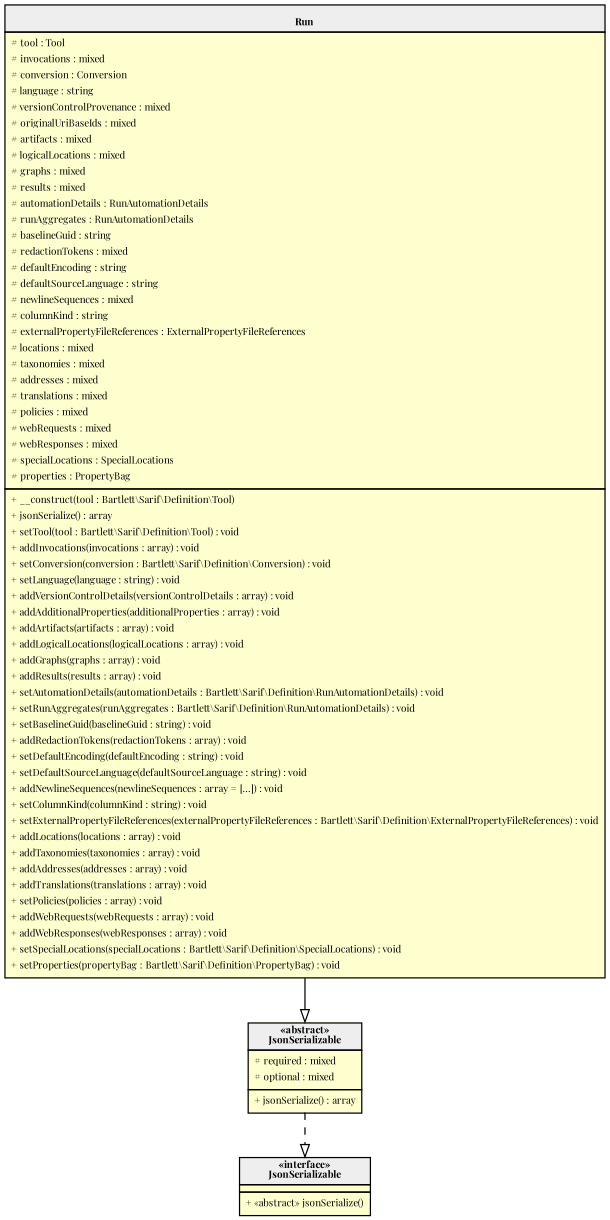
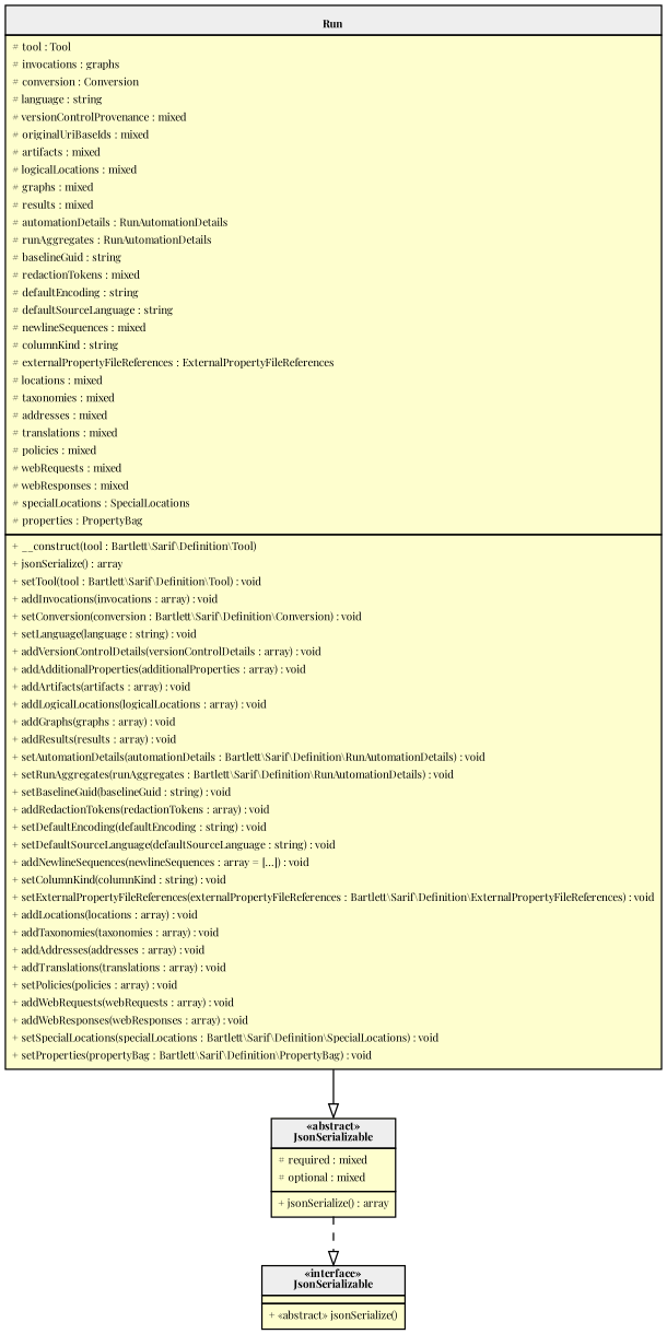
  digraph {
    rankdir=TB
    fontname="Playfair Display"
    node [fillcolor="#FEFECE" fontname="Playfair Display" fontsize=8 margin=0 shape=none style=filled]
    edge [arrowhead=empty fontname="Playfair Display" fontsize=8]
    n1 [label=< <table cellspacing="0" border="0" cellborder="1">     <tr><td bgcolor="#eeeeee"><b>«abstract»<br/>JsonSerializable</b></td></tr>     <tr><td><table border="0" cellspacing="0" cellpadding="2">     <tr><td align="left"># required : mixed</td></tr>     <tr><td align="left"># optional : mixed</td></tr> </table></td></tr>     <tr><td><table border="0" cellspacing="0" cellpadding="2">     <tr><td align="left">+ jsonSerialize() : array</td></tr> </table></td></tr> </table>>]
-   n2 [label=< <table cellspacing="0" border="0" cellborder="1">     <tr><td bgcolor="#eeeeee"><b><br/>Run</b></td></tr>     <tr><td><table border="0" cellspacing="0" cellpadding="2">     <tr><td align="left"># tool : Tool</td></tr>     <tr><td align="left"># invocations : mixed</td></tr>     <tr><td align="left"># conversion : Conversion</td></tr>     <tr><td align="left"># language : string</td></tr>     <tr><td align="left"># versionControlProvenance : mixed</td></tr>     <tr><td align="left"># originalUriBaseIds : mixed</td></tr>     <tr><td align="left"># artifacts : mixed</td></tr>     <tr><td align="left"># logicalLocations : mixed</td></tr>     <tr><td align="left"># graphs : mixed</td></tr>     <tr><td align="left"># results : mixed</td></tr>     <tr><td align="left"># automationDetails : RunAutomationDetails</td></tr>     <tr><td align="left"># runAggregates : RunAutomationDetails</td></tr>     <tr><td align="left"># baselineGuid : string</td></tr>     <tr><td align="left"># redactionTokens : mixed</td></tr>     <tr><td align="left"># defaultEncoding : string</td></tr>     <tr><td align="left"># defaultSourceLanguage : string</td></tr>     <tr><td align="left"># newlineSequences : mixed</td></tr>     <tr><td align="left"># columnKind : string</td></tr>     <tr><td align="left"># externalPropertyFileReferences : ExternalPropertyFileReferences</td></tr>     <tr><td align="left"># locations : mixed</td></tr>     <tr><td align="left"># taxonomies : mixed</td></tr>     <tr><td align="left"># addresses : mixed</td></tr>     <tr><td align="left"># translations : mixed</td></tr>     <tr><td align="left"># policies : mixed</td></tr>     <tr><td align="left"># webRequests : mixed</td></tr>     <tr><td align="left"># webResponses : mixed</td></tr>     <tr><td align="left"># specialLocations : SpecialLocations</td></tr>     <tr><td align="left"># properties : PropertyBag</td></tr> </table></td></tr>     <tr><td><table border="0" cellspacing="0" cellpadding="2">     <tr><td align="left">+ __construct(tool : Bartlett\\Sarif\\Definition\\Tool)</td></tr>     <tr><td align="left">+ jsonSerialize() : array</td></tr>     <tr><td align="left">+ setTool(tool : Bartlett\\Sarif\\Definition\\Tool) : void</td></tr>     <tr><td align="left">+ addInvocations(invocations : array) : void</td></tr>     <tr><td align="left">+ setConversion(conversion : Bartlett\\Sarif\\Definition\\Conversion) : void</td></tr>     <tr><td align="left">+ setLanguage(language : string) : void</td></tr>     <tr><td align="left">+ addVersionControlDetails(versionControlDetails : array) : void</td></tr>     <tr><td align="left">+ addAdditionalProperties(additionalProperties : array) : void</td></tr>     <tr><td align="left">+ addArtifacts(artifacts : array) : void</td></tr>     <tr><td align="left">+ addLogicalLocations(logicalLocations : array) : void</td></tr>     <tr><td align="left">+ addGraphs(graphs : array) : void</td></tr>     <tr><td align="left">+ addResults(results : array) : void</td></tr>     <tr><td align="left">+ setAutomationDetails(automationDetails : Bartlett\\Sarif\\Definition\\RunAutomationDetails) : void</td></tr>     <tr><td align="left">+ setRunAggregates(runAggregates : Bartlett\\Sarif\\Definition\\RunAutomationDetails) : void</td></tr>     <tr><td align="left">+ setBaselineGuid(baselineGuid : string) : void</td></tr>     <tr><td align="left">+ addRedactionTokens(redactionTokens : array) : void</td></tr>     <tr><td align="left">+ setDefaultEncoding(defaultEncoding : string) : void</td></tr>     <tr><td align="left">+ setDefaultSourceLanguage(defaultSourceLanguage : string) : void</td></tr>     <tr><td align="left">+ addNewlineSequences(newlineSequences : array = […]) : void</td></tr>     <tr><td align="left">+ setColumnKind(columnKind : string) : void</td></tr>     <tr><td align="left">+ setExternalPropertyFileReferences(externalPropertyFileReferences : Bartlett\\Sarif\\Definition\\ExternalPropertyFileReferences) : void</td></tr>     <tr><td align="left">+ addLocations(locations : array) : void</td></tr>     <tr><td align="left">+ addTaxonomies(taxonomies : array) : void</td></tr>     <tr><td align="left">+ addAddresses(addresses : array) : void</td></tr>     <tr><td align="left">+ addTranslations(translations : array) : void</td></tr>     <tr><td align="left">+ setPolicies(policies : array) : void</td></tr>     <tr><td align="left">+ addWebRequests(webRequests : array) : void</td></tr>     <tr><td align="left">+ addWebResponses(webResponses : array) : void</td></tr>     <tr><td align="left">+ setSpecialLocations(specialLocations : Bartlett\\Sarif\\Definition\\SpecialLocations) : void</td></tr>     <tr><td align="left">+ setProperties(propertyBag : Bartlett\\Sarif\\Definition\\PropertyBag) : void</td></tr> </table></td></tr> </table>>]
+   n2 [label=< <table cellspacing="0" border="0" cellborder="1">     <tr><td bgcolor="#eeeeee"><b><br/>Run</b></td></tr>     <tr><td><table border="0" cellspacing="0" cellpadding="2">     <tr><td align="left"># tool : Tool</td></tr>     <tr><td align="left"># invocations : graphs</td></tr>     <tr><td align="left"># conversion : Conversion</td></tr>     <tr><td align="left"># language : string</td></tr>     <tr><td align="left"># versionControlProvenance : mixed</td></tr>     <tr><td align="left"># originalUriBaseIds : mixed</td></tr>     <tr><td align="left"># artifacts : mixed</td></tr>     <tr><td align="left"># logicalLocations : mixed</td></tr>     <tr><td align="left"># graphs : mixed</td></tr>     <tr><td align="left"># results : mixed</td></tr>     <tr><td align="left"># automationDetails : RunAutomationDetails</td></tr>     <tr><td align="left"># runAggregates : RunAutomationDetails</td></tr>     <tr><td align="left"># baselineGuid : string</td></tr>     <tr><td align="left"># redactionTokens : mixed</td></tr>     <tr><td align="left"># defaultEncoding : string</td></tr>     <tr><td align="left"># defaultSourceLanguage : string</td></tr>     <tr><td align="left"># newlineSequences : mixed</td></tr>     <tr><td align="left"># columnKind : string</td></tr>     <tr><td align="left"># externalPropertyFileReferences : ExternalPropertyFileReferences</td></tr>     <tr><td align="left"># locations : mixed</td></tr>     <tr><td align="left"># taxonomies : mixed</td></tr>     <tr><td align="left"># addresses : mixed</td></tr>     <tr><td align="left"># translations : mixed</td></tr>     <tr><td align="left"># policies : mixed</td></tr>     <tr><td align="left"># webRequests : mixed</td></tr>     <tr><td align="left"># webResponses : mixed</td></tr>     <tr><td align="left"># specialLocations : SpecialLocations</td></tr>     <tr><td align="left"># properties : PropertyBag</td></tr> </table></td></tr>     <tr><td><table border="0" cellspacing="0" cellpadding="2">     <tr><td align="left">+ __construct(tool : Bartlett\\Sarif\\Definition\\Tool)</td></tr>     <tr><td align="left">+ jsonSerialize() : array</td></tr>     <tr><td align="left">+ setTool(tool : Bartlett\\Sarif\\Definition\\Tool) : void</td></tr>     <tr><td align="left">+ addInvocations(invocations : array) : void</td></tr>     <tr><td align="left">+ setConversion(conversion : Bartlett\\Sarif\\Definition\\Conversion) : void</td></tr>     <tr><td align="left">+ setLanguage(language : string) : void</td></tr>     <tr><td align="left">+ addVersionControlDetails(versionControlDetails : array) : void</td></tr>     <tr><td align="left">+ addAdditionalProperties(additionalProperties : array) : void</td></tr>     <tr><td align="left">+ addArtifacts(artifacts : array) : void</td></tr>     <tr><td align="left">+ addLogicalLocations(logicalLocations : array) : void</td></tr>     <tr><td align="left">+ addGraphs(graphs : array) : void</td></tr>     <tr><td align="left">+ addResults(results : array) : void</td></tr>     <tr><td align="left">+ setAutomationDetails(automationDetails : Bartlett\\Sarif\\Definition\\RunAutomationDetails) : void</td></tr>     <tr><td align="left">+ setRunAggregates(runAggregates : Bartlett\\Sarif\\Definition\\RunAutomationDetails) : void</td></tr>     <tr><td align="left">+ setBaselineGuid(baselineGuid : string) : void</td></tr>     <tr><td align="left">+ addRedactionTokens(redactionTokens : array) : void</td></tr>     <tr><td align="left">+ setDefaultEncoding(defaultEncoding : string) : void</td></tr>     <tr><td align="left">+ setDefaultSourceLanguage(defaultSourceLanguage : string) : void</td></tr>     <tr><td align="left">+ addNewlineSequences(newlineSequences : array = […]) : void</td></tr>     <tr><td align="left">+ setColumnKind(columnKind : string) : void</td></tr>     <tr><td align="left">+ setExternalPropertyFileReferences(externalPropertyFileReferences : Bartlett\\Sarif\\Definition\\ExternalPropertyFileReferences) : void</td></tr>     <tr><td align="left">+ addLocations(locations : array) : void</td></tr>     <tr><td align="left">+ addTaxonomies(taxonomies : array) : void</td></tr>     <tr><td align="left">+ addAddresses(addresses : array) : void</td></tr>     <tr><td align="left">+ addTranslations(translations : array) : void</td></tr>     <tr><td align="left">+ setPolicies(policies : array) : void</td></tr>     <tr><td align="left">+ addWebRequests(webRequests : array) : void</td></tr>     <tr><td align="left">+ addWebResponses(webResponses : array) : void</td></tr>     <tr><td align="left">+ setSpecialLocations(specialLocations : Bartlett\\Sarif\\Definition\\SpecialLocations) : void</td></tr>     <tr><td align="left">+ setProperties(propertyBag : Bartlett\\Sarif\\Definition\\PropertyBag) : void</td></tr> </table></td></tr> </table>>]
    n3 [label=< <table cellspacing="0" border="0" cellborder="1">     <tr><td bgcolor="#eeeeee"><b>«interface»<br/>JsonSerializable</b></td></tr>     <tr><td></td></tr>     <tr><td><table border="0" cellspacing="0" cellpadding="2">     <tr><td align="left">+ «abstract» jsonSerialize()</td></tr> </table></td></tr> </table>>]
    subgraph sub_1 {
      bgcolor=Bisque
      label="Bartlett\\Sarif\\Internal"
      n1
    }
    subgraph sub_2 {
      bgcolor=BurlyWood
      label="Bartlett\\Sarif\\Definition"
      n2
    }
    subgraph sub_3 {
      label=0
      n3
    }
    n1 -> n3 [style=dashed]
    n2 -> n1 [style=filled]
  }
